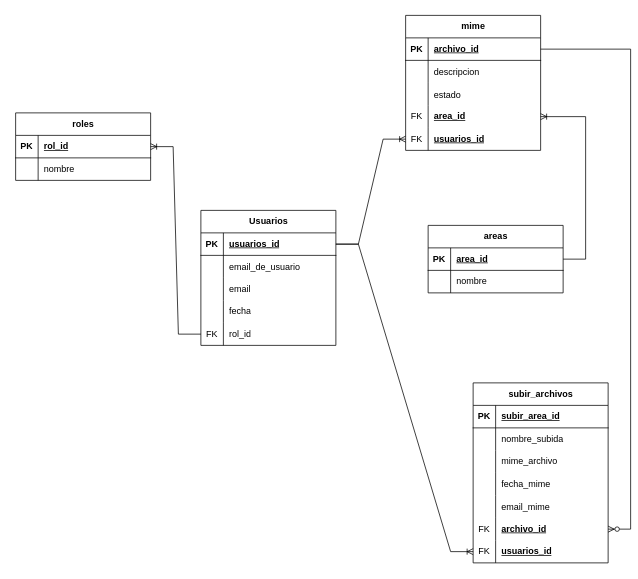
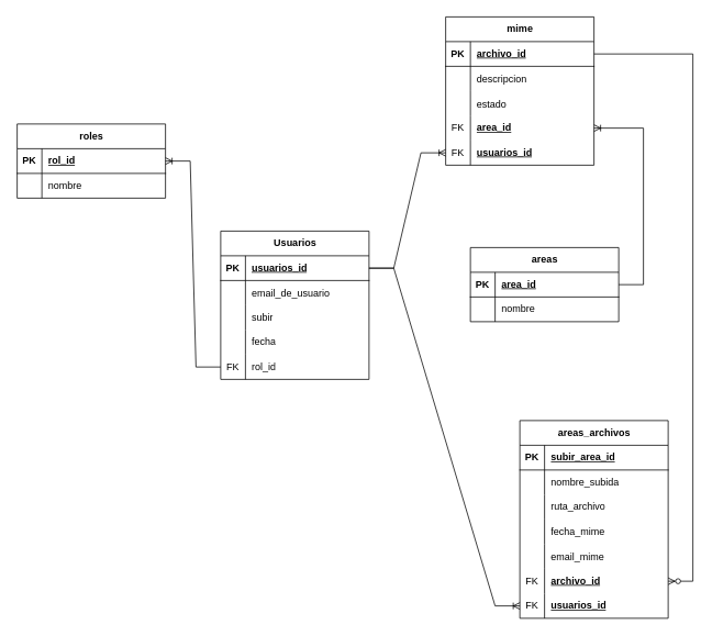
  <mxCell id="0" />
  <mxCell id="1" parent="0" />
  <mxCell id="2" value="roles" style="shape=table;startSize=30;container=1;collapsible=1;childLayout=tableLayout;fixedRows=1;rowLines=0;fontStyle=1;align=center;resizeLast=1;html=1;" vertex="1" parent="1"><mxGeometry x="20" y="150" width="180" height="90" as="geometry" /></mxCell>
  <mxCell id="3" value="" style="shape=tableRow;horizontal=0;startSize=0;swimlaneHead=0;swimlaneBody=0;fillColor=none;collapsible=0;dropTarget=0;points=[[0,0.5],[1,0.5]];portConstraint=eastwest;top=0;left=0;right=0;bottom=1;" vertex="1" parent="2"><mxGeometry y="30" width="180" height="30" as="geometry" /></mxCell>
  <mxCell id="4" value="PK" style="shape=partialRectangle;connectable=0;fillColor=none;top=0;left=0;bottom=0;right=0;fontStyle=1;overflow=hidden;whiteSpace=wrap;html=1;" vertex="1" parent="3"><mxGeometry width="30" height="30" as="geometry"><mxRectangle width="30" height="30" as="alternateBounds" /></mxGeometry></mxCell>
  <mxCell id="5" value="rol_id" style="shape=partialRectangle;connectable=0;fillColor=none;top=0;left=0;bottom=0;right=0;align=left;spacingLeft=6;fontStyle=5;overflow=hidden;whiteSpace=wrap;html=1;" vertex="1" parent="3"><mxGeometry x="30" width="150" height="30" as="geometry"><mxRectangle width="150" height="30" as="alternateBounds" /></mxGeometry></mxCell>
  <mxCell id="6" value="" style="shape=tableRow;horizontal=0;startSize=0;swimlaneHead=0;swimlaneBody=0;fillColor=none;collapsible=0;dropTarget=0;points=[[0,0.5],[1,0.5]];portConstraint=eastwest;top=0;left=0;right=0;bottom=0;" vertex="1" parent="2"><mxGeometry y="60" width="180" height="30" as="geometry" /></mxCell>
  <mxCell id="7" value="" style="shape=partialRectangle;connectable=0;fillColor=none;top=0;left=0;bottom=0;right=0;editable=1;overflow=hidden;whiteSpace=wrap;html=1;" vertex="1" parent="6"><mxGeometry width="30" height="30" as="geometry"><mxRectangle width="30" height="30" as="alternateBounds" /></mxGeometry></mxCell>
  <mxCell id="8" value="nombre" style="shape=partialRectangle;connectable=0;fillColor=none;top=0;left=0;bottom=0;right=0;align=left;spacingLeft=6;overflow=hidden;whiteSpace=wrap;html=1;" vertex="1" parent="6"><mxGeometry x="30" width="150" height="30" as="geometry"><mxRectangle width="150" height="30" as="alternateBounds" /></mxGeometry></mxCell>
  <mxCell id="9" value="mime" style="shape=table;startSize=30;container=1;collapsible=1;childLayout=tableLayout;fixedRows=1;rowLines=0;fontStyle=1;align=center;resizeLast=1;html=1;" vertex="1" parent="1"><mxGeometry x="540" y="20" width="180" height="180" as="geometry" /></mxCell>
  <mxCell id="10" value="" style="shape=tableRow;horizontal=0;startSize=0;swimlaneHead=0;swimlaneBody=0;fillColor=none;collapsible=0;dropTarget=0;points=[[0,0.5],[1,0.5]];portConstraint=eastwest;top=0;left=0;right=0;bottom=1;" vertex="1" parent="9"><mxGeometry y="30" width="180" height="30" as="geometry" /></mxCell>
  <mxCell id="11" value="PK" style="shape=partialRectangle;connectable=0;fillColor=none;top=0;left=0;bottom=0;right=0;fontStyle=1;overflow=hidden;whiteSpace=wrap;html=1;" vertex="1" parent="10"><mxGeometry width="30" height="30" as="geometry"><mxRectangle width="30" height="30" as="alternateBounds" /></mxGeometry></mxCell>
  <mxCell id="12" value="archivo_id" style="shape=partialRectangle;connectable=0;fillColor=none;top=0;left=0;bottom=0;right=0;align=left;spacingLeft=6;fontStyle=5;overflow=hidden;whiteSpace=wrap;html=1;" vertex="1" parent="10"><mxGeometry x="30" width="150" height="30" as="geometry"><mxRectangle width="150" height="30" as="alternateBounds" /></mxGeometry></mxCell>
  <mxCell id="13" value="" style="shape=tableRow;horizontal=0;startSize=0;swimlaneHead=0;swimlaneBody=0;fillColor=none;collapsible=0;dropTarget=0;points=[[0,0.5],[1,0.5]];portConstraint=eastwest;top=0;left=0;right=0;bottom=0;" vertex="1" parent="9"><mxGeometry y="60" width="180" height="30" as="geometry" /></mxCell>
  <mxCell id="14" value="" style="shape=partialRectangle;connectable=0;fillColor=none;top=0;left=0;bottom=0;right=0;editable=1;overflow=hidden;" vertex="1" parent="13"><mxGeometry width="30" height="30" as="geometry"><mxRectangle width="30" height="30" as="alternateBounds" /></mxGeometry></mxCell>
  <mxCell id="15" value="descripcion" style="shape=partialRectangle;connectable=0;fillColor=none;top=0;left=0;bottom=0;right=0;align=left;spacingLeft=6;overflow=hidden;" vertex="1" parent="13"><mxGeometry x="30" width="150" height="30" as="geometry"><mxRectangle width="150" height="30" as="alternateBounds" /></mxGeometry></mxCell>
  <mxCell id="16" value="" style="shape=tableRow;horizontal=0;startSize=0;swimlaneHead=0;swimlaneBody=0;fillColor=none;collapsible=0;dropTarget=0;points=[[0,0.5],[1,0.5]];portConstraint=eastwest;top=0;left=0;right=0;bottom=0;" vertex="1" parent="9"><mxGeometry y="90" width="180" height="30" as="geometry" /></mxCell>
  <mxCell id="17" value="" style="shape=partialRectangle;connectable=0;fillColor=none;top=0;left=0;bottom=0;right=0;editable=1;overflow=hidden;" vertex="1" parent="16"><mxGeometry width="30" height="30" as="geometry"><mxRectangle width="30" height="30" as="alternateBounds" /></mxGeometry></mxCell>
  <mxCell id="18" value="estado" style="shape=partialRectangle;connectable=0;fillColor=none;top=0;left=0;bottom=0;right=0;align=left;spacingLeft=6;overflow=hidden;" vertex="1" parent="16"><mxGeometry x="30" width="150" height="30" as="geometry"><mxRectangle width="150" height="30" as="alternateBounds" /></mxGeometry></mxCell>
  <mxCell id="19" value="" style="shape=tableRow;horizontal=0;startSize=0;swimlaneHead=0;swimlaneBody=0;fillColor=none;collapsible=0;dropTarget=0;points=[[0,0.5],[1,0.5]];portConstraint=eastwest;top=0;left=0;right=0;bottom=0;" vertex="1" parent="9"><mxGeometry y="120" width="180" height="30" as="geometry" /></mxCell>
  <mxCell id="20" value="FK" style="shape=partialRectangle;connectable=0;fillColor=none;top=0;left=0;bottom=0;right=0;fontStyle=0;overflow=hidden;whiteSpace=wrap;html=1;" vertex="1" parent="19"><mxGeometry width="30" height="30" as="geometry"><mxRectangle width="30" height="30" as="alternateBounds" /></mxGeometry></mxCell>
  <mxCell id="21" value="&lt;span style=&quot;font-weight: 700; text-decoration-line: underline;&quot;&gt;area_id&lt;/span&gt;&lt;span style=&quot;font-weight: 700; white-space: pre;&quot;&gt;&#09;&lt;/span&gt;" style="shape=partialRectangle;connectable=0;fillColor=none;top=0;left=0;bottom=0;right=0;align=left;spacingLeft=6;fontStyle=0;overflow=hidden;whiteSpace=wrap;html=1;" vertex="1" parent="19"><mxGeometry x="30" width="150" height="30" as="geometry"><mxRectangle width="150" height="30" as="alternateBounds" /></mxGeometry></mxCell>
  <mxCell id="22" value="" style="shape=tableRow;horizontal=0;startSize=0;swimlaneHead=0;swimlaneBody=0;fillColor=none;collapsible=0;dropTarget=0;points=[[0,0.5],[1,0.5]];portConstraint=eastwest;top=0;left=0;right=0;bottom=0;" vertex="1" parent="9"><mxGeometry y="150" width="180" height="30" as="geometry" /></mxCell>
  <mxCell id="23" value="FK" style="shape=partialRectangle;connectable=0;fillColor=none;top=0;left=0;bottom=0;right=0;fontStyle=0;overflow=hidden;whiteSpace=wrap;html=1;" vertex="1" parent="22"><mxGeometry width="30" height="30" as="geometry"><mxRectangle width="30" height="30" as="alternateBounds" /></mxGeometry></mxCell>
  <mxCell id="24" value="&lt;span style=&quot;font-weight: 700; text-decoration-line: underline;&quot;&gt;usuarios_id&lt;/span&gt;" style="shape=partialRectangle;connectable=0;fillColor=none;top=0;left=0;bottom=0;right=0;align=left;spacingLeft=6;fontStyle=0;overflow=hidden;whiteSpace=wrap;html=1;" vertex="1" parent="22"><mxGeometry x="30" width="150" height="30" as="geometry"><mxRectangle width="150" height="30" as="alternateBounds" /></mxGeometry></mxCell>
  <mxCell id="25" value="areas" style="shape=table;startSize=30;container=1;collapsible=1;childLayout=tableLayout;fixedRows=1;rowLines=0;fontStyle=1;align=center;resizeLast=1;html=1;" vertex="1" parent="1"><mxGeometry x="570" y="300" width="180" height="90" as="geometry" /></mxCell>
  <mxCell id="26" value="" style="shape=tableRow;horizontal=0;startSize=0;swimlaneHead=0;swimlaneBody=0;fillColor=none;collapsible=0;dropTarget=0;points=[[0,0.5],[1,0.5]];portConstraint=eastwest;top=0;left=0;right=0;bottom=1;" vertex="1" parent="25"><mxGeometry y="30" width="180" height="30" as="geometry" /></mxCell>
  <mxCell id="27" value="PK" style="shape=partialRectangle;connectable=0;fillColor=none;top=0;left=0;bottom=0;right=0;fontStyle=1;overflow=hidden;whiteSpace=wrap;html=1;" vertex="1" parent="26"><mxGeometry width="30" height="30" as="geometry"><mxRectangle width="30" height="30" as="alternateBounds" /></mxGeometry></mxCell>
  <mxCell id="28" value="area_id&lt;span style=&quot;white-space: pre;&quot;&gt;&#09;&lt;/span&gt;" style="shape=partialRectangle;connectable=0;fillColor=none;top=0;left=0;bottom=0;right=0;align=left;spacingLeft=6;fontStyle=5;overflow=hidden;whiteSpace=wrap;html=1;" vertex="1" parent="26"><mxGeometry x="30" width="150" height="30" as="geometry"><mxRectangle width="150" height="30" as="alternateBounds" /></mxGeometry></mxCell>
  <mxCell id="29" value="" style="shape=tableRow;horizontal=0;startSize=0;swimlaneHead=0;swimlaneBody=0;fillColor=none;collapsible=0;dropTarget=0;points=[[0,0.5],[1,0.5]];portConstraint=eastwest;top=0;left=0;right=0;bottom=0;" vertex="1" parent="25"><mxGeometry y="60" width="180" height="30" as="geometry" /></mxCell>
  <mxCell id="30" value="" style="shape=partialRectangle;connectable=0;fillColor=none;top=0;left=0;bottom=0;right=0;editable=1;overflow=hidden;whiteSpace=wrap;html=1;" vertex="1" parent="29"><mxGeometry width="30" height="30" as="geometry"><mxRectangle width="30" height="30" as="alternateBounds" /></mxGeometry></mxCell>
  <mxCell id="31" value="nombre" style="shape=partialRectangle;connectable=0;fillColor=none;top=0;left=0;bottom=0;right=0;align=left;spacingLeft=6;overflow=hidden;whiteSpace=wrap;html=1;" vertex="1" parent="29"><mxGeometry x="30" width="150" height="30" as="geometry"><mxRectangle width="150" height="30" as="alternateBounds" /></mxGeometry></mxCell>
  <mxCell id="32" value="Usuarios" style="shape=table;startSize=30;container=1;collapsible=1;childLayout=tableLayout;fixedRows=1;rowLines=0;fontStyle=1;align=center;resizeLast=1;html=1;" vertex="1" parent="1"><mxGeometry x="267" y="280" width="180" height="180" as="geometry" /></mxCell>
  <mxCell id="33" value="" style="shape=tableRow;horizontal=0;startSize=0;swimlaneHead=0;swimlaneBody=0;fillColor=none;collapsible=0;dropTarget=0;points=[[0,0.5],[1,0.5]];portConstraint=eastwest;top=0;left=0;right=0;bottom=1;" vertex="1" parent="32"><mxGeometry y="30" width="180" height="30" as="geometry" /></mxCell>
  <mxCell id="34" value="PK" style="shape=partialRectangle;connectable=0;fillColor=none;top=0;left=0;bottom=0;right=0;fontStyle=1;overflow=hidden;whiteSpace=wrap;html=1;" vertex="1" parent="33"><mxGeometry width="30" height="30" as="geometry"><mxRectangle width="30" height="30" as="alternateBounds" /></mxGeometry></mxCell>
  <mxCell id="35" value="usuarios_id" style="shape=partialRectangle;connectable=0;fillColor=none;top=0;left=0;bottom=0;right=0;align=left;spacingLeft=6;fontStyle=5;overflow=hidden;whiteSpace=wrap;html=1;" vertex="1" parent="33"><mxGeometry x="30" width="150" height="30" as="geometry"><mxRectangle width="150" height="30" as="alternateBounds" /></mxGeometry></mxCell>
  <mxCell id="36" value="" style="shape=tableRow;horizontal=0;startSize=0;swimlaneHead=0;swimlaneBody=0;fillColor=none;collapsible=0;dropTarget=0;points=[[0,0.5],[1,0.5]];portConstraint=eastwest;top=0;left=0;right=0;bottom=0;" vertex="1" parent="32"><mxGeometry y="60" width="180" height="30" as="geometry" /></mxCell>
  <mxCell id="37" value="" style="shape=partialRectangle;connectable=0;fillColor=none;top=0;left=0;bottom=0;right=0;editable=1;overflow=hidden;" vertex="1" parent="36"><mxGeometry width="30" height="30" as="geometry"><mxRectangle width="30" height="30" as="alternateBounds" /></mxGeometry></mxCell>
  <mxCell id="38" value="email_de_usuario" style="shape=partialRectangle;connectable=0;fillColor=none;top=0;left=0;bottom=0;right=0;align=left;spacingLeft=6;overflow=hidden;" vertex="1" parent="36"><mxGeometry x="30" width="150" height="30" as="geometry"><mxRectangle width="150" height="30" as="alternateBounds" /></mxGeometry></mxCell>
  <mxCell id="39" value="" style="shape=tableRow;horizontal=0;startSize=0;swimlaneHead=0;swimlaneBody=0;fillColor=none;collapsible=0;dropTarget=0;points=[[0,0.5],[1,0.5]];portConstraint=eastwest;top=0;left=0;right=0;bottom=0;" vertex="1" parent="32"><mxGeometry y="90" width="180" height="30" as="geometry" /></mxCell>
  <mxCell id="40" value="" style="shape=partialRectangle;connectable=0;fillColor=none;top=0;left=0;bottom=0;right=0;editable=1;overflow=hidden;whiteSpace=wrap;html=1;" vertex="1" parent="39"><mxGeometry width="30" height="30" as="geometry"><mxRectangle width="30" height="30" as="alternateBounds" /></mxGeometry></mxCell>
- <mxCell id="41" value="email" style="shape=partialRectangle;connectable=0;fillColor=none;top=0;left=0;bottom=0;right=0;align=left;spacingLeft=6;overflow=hidden;whiteSpace=wrap;html=1;" vertex="1" parent="39"><mxGeometry x="30" width="150" height="30" as="geometry"><mxRectangle width="150" height="30" as="alternateBounds" /></mxGeometry></mxCell>
+ <mxCell id="41" value="subir" style="shape=partialRectangle;connectable=0;fillColor=none;top=0;left=0;bottom=0;right=0;align=left;spacingLeft=6;overflow=hidden;whiteSpace=wrap;html=1;" vertex="1" parent="39"><mxGeometry x="30" width="150" height="30" as="geometry"><mxRectangle width="150" height="30" as="alternateBounds" /></mxGeometry></mxCell>
  <mxCell id="42" value="" style="shape=tableRow;horizontal=0;startSize=0;swimlaneHead=0;swimlaneBody=0;fillColor=none;collapsible=0;dropTarget=0;points=[[0,0.5],[1,0.5]];portConstraint=eastwest;top=0;left=0;right=0;bottom=0;" vertex="1" parent="32"><mxGeometry y="120" width="180" height="30" as="geometry" /></mxCell>
  <mxCell id="43" value="" style="shape=partialRectangle;connectable=0;fillColor=none;top=0;left=0;bottom=0;right=0;editable=1;overflow=hidden;whiteSpace=wrap;html=1;" vertex="1" parent="42"><mxGeometry width="30" height="30" as="geometry"><mxRectangle width="30" height="30" as="alternateBounds" /></mxGeometry></mxCell>
  <mxCell id="44" value="fecha" style="shape=partialRectangle;connectable=0;fillColor=none;top=0;left=0;bottom=0;right=0;align=left;spacingLeft=6;overflow=hidden;whiteSpace=wrap;html=1;" vertex="1" parent="42"><mxGeometry x="30" width="150" height="30" as="geometry"><mxRectangle width="150" height="30" as="alternateBounds" /></mxGeometry></mxCell>
  <mxCell id="45" value="" style="shape=tableRow;horizontal=0;startSize=0;swimlaneHead=0;swimlaneBody=0;fillColor=none;collapsible=0;dropTarget=0;points=[[0,0.5],[1,0.5]];portConstraint=eastwest;top=0;left=0;right=0;bottom=0;" vertex="1" parent="32"><mxGeometry y="150" width="180" height="30" as="geometry" /></mxCell>
  <mxCell id="46" value="FK" style="shape=partialRectangle;connectable=0;fillColor=none;top=0;left=0;bottom=0;right=0;fontStyle=0;overflow=hidden;whiteSpace=wrap;html=1;" vertex="1" parent="45"><mxGeometry width="30" height="30" as="geometry"><mxRectangle width="30" height="30" as="alternateBounds" /></mxGeometry></mxCell>
  <mxCell id="47" value="rol_id" style="shape=partialRectangle;connectable=0;fillColor=none;top=0;left=0;bottom=0;right=0;align=left;spacingLeft=6;fontStyle=0;overflow=hidden;whiteSpace=wrap;html=1;" vertex="1" parent="45"><mxGeometry x="30" width="150" height="30" as="geometry"><mxRectangle width="150" height="30" as="alternateBounds" /></mxGeometry></mxCell>
  <mxCell id="48" value="" style="edgeStyle=entityRelationEdgeStyle;fontSize=12;html=1;endArrow=ERoneToMany;rounded=0;" edge="1" parent="1" source="45" target="3"><mxGeometry width="100" height="100" relative="1" as="geometry"><mxPoint x="560" y="740" as="sourcePoint" /><mxPoint x="660" y="640" as="targetPoint" /></mxGeometry></mxCell>
  <mxCell id="49" value="" style="edgeStyle=entityRelationEdgeStyle;fontSize=12;html=1;endArrow=ERoneToMany;rounded=0;" edge="1" parent="1" source="26" target="19"><mxGeometry width="100" height="100" relative="1" as="geometry"><mxPoint x="560" y="740" as="sourcePoint" /><mxPoint x="860" y="470" as="targetPoint" /></mxGeometry></mxCell>
  <mxCell id="50" value="" style="edgeStyle=entityRelationEdgeStyle;fontSize=12;html=1;endArrow=ERoneToMany;rounded=0;exitX=1;exitY=0.5;exitDx=0;exitDy=0;entryX=0;entryY=0.5;entryDx=0;entryDy=0;" edge="1" parent="1" source="33" target="22"><mxGeometry width="100" height="100" relative="1" as="geometry"><mxPoint x="540" y="1050" as="sourcePoint" /><mxPoint x="640" y="950" as="targetPoint" /></mxGeometry></mxCell>
- <mxCell id="51" value="subir_archivos" style="shape=table;startSize=30;container=1;collapsible=1;childLayout=tableLayout;fixedRows=1;rowLines=0;fontStyle=1;align=center;resizeLast=1;html=1;" vertex="1" parent="1"><mxGeometry x="630" y="510" width="180" height="240" as="geometry" /></mxCell>
+ <mxCell id="51" value="areas_archivos" style="shape=table;startSize=30;container=1;collapsible=1;childLayout=tableLayout;fixedRows=1;rowLines=0;fontStyle=1;align=center;resizeLast=1;html=1;" vertex="1" parent="1"><mxGeometry x="630" y="510" width="180" height="240" as="geometry" /></mxCell>
  <mxCell id="52" value="" style="shape=tableRow;horizontal=0;startSize=0;swimlaneHead=0;swimlaneBody=0;fillColor=none;collapsible=0;dropTarget=0;points=[[0,0.5],[1,0.5]];portConstraint=eastwest;top=0;left=0;right=0;bottom=1;" vertex="1" parent="51"><mxGeometry y="30" width="180" height="30" as="geometry" /></mxCell>
  <mxCell id="53" value="PK" style="shape=partialRectangle;connectable=0;fillColor=none;top=0;left=0;bottom=0;right=0;fontStyle=1;overflow=hidden;whiteSpace=wrap;html=1;" vertex="1" parent="52"><mxGeometry width="30" height="30" as="geometry"><mxRectangle width="30" height="30" as="alternateBounds" /></mxGeometry></mxCell>
  <mxCell id="54" value="subir_area_id" style="shape=partialRectangle;connectable=0;fillColor=none;top=0;left=0;bottom=0;right=0;align=left;spacingLeft=6;fontStyle=5;overflow=hidden;whiteSpace=wrap;html=1;" vertex="1" parent="52"><mxGeometry x="30" width="150" height="30" as="geometry"><mxRectangle width="150" height="30" as="alternateBounds" /></mxGeometry></mxCell>
  <mxCell id="55" value="" style="shape=tableRow;horizontal=0;startSize=0;swimlaneHead=0;swimlaneBody=0;fillColor=none;collapsible=0;dropTarget=0;points=[[0,0.5],[1,0.5]];portConstraint=eastwest;top=0;left=0;right=0;bottom=0;" vertex="1" parent="51"><mxGeometry y="60" width="180" height="30" as="geometry" /></mxCell>
  <mxCell id="56" value="" style="shape=partialRectangle;connectable=0;fillColor=none;top=0;left=0;bottom=0;right=0;editable=1;overflow=hidden;whiteSpace=wrap;html=1;" vertex="1" parent="55"><mxGeometry width="30" height="30" as="geometry"><mxRectangle width="30" height="30" as="alternateBounds" /></mxGeometry></mxCell>
  <mxCell id="57" value="nombre_subida " style="shape=partialRectangle;connectable=0;fillColor=none;top=0;left=0;bottom=0;right=0;align=left;spacingLeft=6;overflow=hidden;whiteSpace=wrap;html=1;" vertex="1" parent="55"><mxGeometry x="30" width="150" height="30" as="geometry"><mxRectangle width="150" height="30" as="alternateBounds" /></mxGeometry></mxCell>
  <mxCell id="58" value="" style="shape=tableRow;horizontal=0;startSize=0;swimlaneHead=0;swimlaneBody=0;fillColor=none;collapsible=0;dropTarget=0;points=[[0,0.5],[1,0.5]];portConstraint=eastwest;top=0;left=0;right=0;bottom=0;" vertex="1" parent="51"><mxGeometry y="90" width="180" height="30" as="geometry" /></mxCell>
  <mxCell id="59" value="" style="shape=partialRectangle;connectable=0;fillColor=none;top=0;left=0;bottom=0;right=0;editable=1;overflow=hidden;whiteSpace=wrap;html=1;" vertex="1" parent="58"><mxGeometry width="30" height="30" as="geometry"><mxRectangle width="30" height="30" as="alternateBounds" /></mxGeometry></mxCell>
- <mxCell id="60" value="mime_archivo " style="shape=partialRectangle;connectable=0;fillColor=none;top=0;left=0;bottom=0;right=0;align=left;spacingLeft=6;overflow=hidden;whiteSpace=wrap;html=1;" vertex="1" parent="58"><mxGeometry x="30" width="150" height="30" as="geometry"><mxRectangle width="150" height="30" as="alternateBounds" /></mxGeometry></mxCell>
+ <mxCell id="60" value="ruta_archivo " style="shape=partialRectangle;connectable=0;fillColor=none;top=0;left=0;bottom=0;right=0;align=left;spacingLeft=6;overflow=hidden;whiteSpace=wrap;html=1;" vertex="1" parent="58"><mxGeometry x="30" width="150" height="30" as="geometry"><mxRectangle width="150" height="30" as="alternateBounds" /></mxGeometry></mxCell>
  <mxCell id="61" value="" style="shape=tableRow;horizontal=0;startSize=0;swimlaneHead=0;swimlaneBody=0;fillColor=none;collapsible=0;dropTarget=0;points=[[0,0.5],[1,0.5]];portConstraint=eastwest;top=0;left=0;right=0;bottom=0;" vertex="1" parent="51"><mxGeometry y="120" width="180" height="30" as="geometry" /></mxCell>
  <mxCell id="62" value="" style="shape=partialRectangle;connectable=0;fillColor=none;top=0;left=0;bottom=0;right=0;editable=1;overflow=hidden;whiteSpace=wrap;html=1;" vertex="1" parent="61"><mxGeometry width="30" height="30" as="geometry"><mxRectangle width="30" height="30" as="alternateBounds" /></mxGeometry></mxCell>
  <mxCell id="63" value="fecha_mime " style="shape=partialRectangle;connectable=0;fillColor=none;top=0;left=0;bottom=0;right=0;align=left;spacingLeft=6;overflow=hidden;whiteSpace=wrap;html=1;" vertex="1" parent="61"><mxGeometry x="30" width="150" height="30" as="geometry"><mxRectangle width="150" height="30" as="alternateBounds" /></mxGeometry></mxCell>
  <mxCell id="64" value="" style="shape=tableRow;horizontal=0;startSize=0;swimlaneHead=0;swimlaneBody=0;fillColor=none;collapsible=0;dropTarget=0;points=[[0,0.5],[1,0.5]];portConstraint=eastwest;top=0;left=0;right=0;bottom=0;" vertex="1" parent="51"><mxGeometry y="150" width="180" height="30" as="geometry" /></mxCell>
  <mxCell id="65" value="" style="shape=partialRectangle;connectable=0;fillColor=none;top=0;left=0;bottom=0;right=0;editable=1;overflow=hidden;" vertex="1" parent="64"><mxGeometry width="30" height="30" as="geometry"><mxRectangle width="30" height="30" as="alternateBounds" /></mxGeometry></mxCell>
  <mxCell id="66" value="email_mime " style="shape=partialRectangle;connectable=0;fillColor=none;top=0;left=0;bottom=0;right=0;align=left;spacingLeft=6;overflow=hidden;" vertex="1" parent="64"><mxGeometry x="30" width="150" height="30" as="geometry"><mxRectangle width="150" height="30" as="alternateBounds" /></mxGeometry></mxCell>
  <mxCell id="67" value="" style="shape=tableRow;horizontal=0;startSize=0;swimlaneHead=0;swimlaneBody=0;fillColor=none;collapsible=0;dropTarget=0;points=[[0,0.5],[1,0.5]];portConstraint=eastwest;top=0;left=0;right=0;bottom=0;" vertex="1" parent="51"><mxGeometry y="180" width="180" height="30" as="geometry" /></mxCell>
  <mxCell id="68" value="FK" style="shape=partialRectangle;connectable=0;fillColor=none;top=0;left=0;bottom=0;right=0;fontStyle=0;overflow=hidden;whiteSpace=wrap;html=1;" vertex="1" parent="67"><mxGeometry width="30" height="30" as="geometry"><mxRectangle width="30" height="30" as="alternateBounds" /></mxGeometry></mxCell>
  <mxCell id="69" value="&lt;span style=&quot;font-weight: 700; text-decoration-line: underline;&quot;&gt;archivo_id&lt;/span&gt;" style="shape=partialRectangle;connectable=0;fillColor=none;top=0;left=0;bottom=0;right=0;align=left;spacingLeft=6;fontStyle=0;overflow=hidden;whiteSpace=wrap;html=1;" vertex="1" parent="67"><mxGeometry x="30" width="150" height="30" as="geometry"><mxRectangle width="150" height="30" as="alternateBounds" /></mxGeometry></mxCell>
  <mxCell id="70" value="" style="shape=tableRow;horizontal=0;startSize=0;swimlaneHead=0;swimlaneBody=0;fillColor=none;collapsible=0;dropTarget=0;points=[[0,0.5],[1,0.5]];portConstraint=eastwest;top=0;left=0;right=0;bottom=0;" vertex="1" parent="51"><mxGeometry y="210" width="180" height="30" as="geometry" /></mxCell>
  <mxCell id="71" value="FK" style="shape=partialRectangle;connectable=0;fillColor=none;top=0;left=0;bottom=0;right=0;fontStyle=0;overflow=hidden;whiteSpace=wrap;html=1;" vertex="1" parent="70"><mxGeometry width="30" height="30" as="geometry"><mxRectangle width="30" height="30" as="alternateBounds" /></mxGeometry></mxCell>
  <mxCell id="72" value="&lt;span style=&quot;font-weight: 700; text-decoration-line: underline;&quot;&gt;usuarios_id&lt;/span&gt;" style="shape=partialRectangle;connectable=0;fillColor=none;top=0;left=0;bottom=0;right=0;align=left;spacingLeft=6;fontStyle=0;overflow=hidden;whiteSpace=wrap;html=1;" vertex="1" parent="70"><mxGeometry x="30" width="150" height="30" as="geometry"><mxRectangle width="150" height="30" as="alternateBounds" /></mxGeometry></mxCell>
  <mxCell id="73" value="" style="edgeStyle=entityRelationEdgeStyle;fontSize=12;html=1;endArrow=ERzeroToMany;endFill=1;rounded=0;" edge="1" parent="1" source="10" target="67"><mxGeometry width="100" height="100" relative="1" as="geometry"><mxPoint x="730" y="680" as="sourcePoint" /><mxPoint x="920" y="570" as="targetPoint" /></mxGeometry></mxCell>
  <mxCell id="74" value="" style="edgeStyle=entityRelationEdgeStyle;fontSize=12;html=1;endArrow=ERoneToMany;rounded=0;" edge="1" parent="1" source="33" target="70"><mxGeometry width="100" height="100" relative="1" as="geometry"><mxPoint x="670" y="740" as="sourcePoint" /><mxPoint x="770" y="640" as="targetPoint" /></mxGeometry></mxCell>
